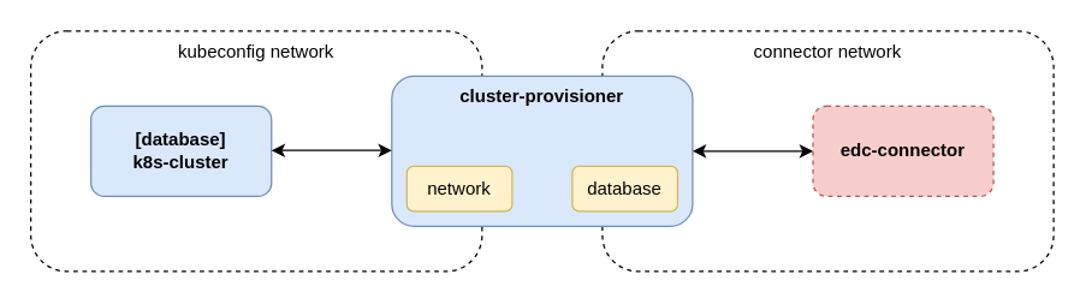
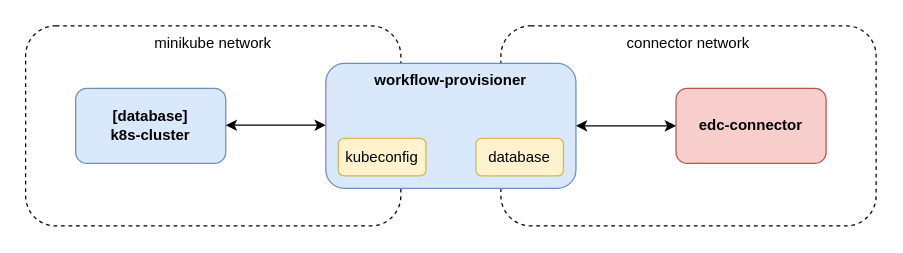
  <mxCell id="0" />
  <mxCell id="1" parent="0" />
  <mxCell id="2" value="connector network" style="rounded=1;whiteSpace=wrap;html=1;fillColor=none;dashed=1;verticalAlign=top;" vertex="1" parent="1"><mxGeometry x="400" y="20" width="300" height="160" as="geometry" /></mxCell>
- <mxCell id="3" value="kubeconfig network" style="rounded=1;whiteSpace=wrap;html=1;fillColor=none;dashed=1;verticalAlign=top;" vertex="1" parent="1"><mxGeometry x="20" y="20" width="300" height="160" as="geometry" /></mxCell>
+ <mxCell id="3" value="minikube network" style="rounded=1;whiteSpace=wrap;html=1;fillColor=none;dashed=1;verticalAlign=top;" vertex="1" parent="1"><mxGeometry x="20" y="20" width="300" height="160" as="geometry" /></mxCell>
  <mxCell id="4" value="[database]&lt;br&gt;k8s-cluster" style="rounded=1;whiteSpace=wrap;html=1;fillColor=#dae8fc;strokeColor=#6c8ebf;verticalAlign=middle;fontStyle=1;" vertex="1" parent="1"><mxGeometry x="60" y="70" width="120" height="60" as="geometry" /></mxCell>
- <mxCell id="5" value="cluster-provisioner" style="rounded=1;whiteSpace=wrap;html=1;verticalAlign=top;fontStyle=1;fillColor=#dae8fc;strokeColor=#6c8ebf;" vertex="1" parent="1"><mxGeometry x="260" y="50" width="200" height="100" as="geometry" /></mxCell>
- <mxCell id="6" value="edc-connector" style="rounded=1;whiteSpace=wrap;html=1;fillColor=#f8cecc;strokeColor=#b85450;verticalAlign=middle;fontStyle=1;dashed=1;" vertex="1" parent="1"><mxGeometry x="540" y="70" width="120" height="60" as="geometry" /></mxCell>
- <mxCell id="7" value="network" style="rounded=1;whiteSpace=wrap;html=1;fillColor=#fff2cc;strokeColor=#d6b656;" vertex="1" parent="1"><mxGeometry x="270" y="110" width="70" height="30" as="geometry" /></mxCell>
+ <mxCell id="5" value="workflow-provisioner" style="rounded=1;whiteSpace=wrap;html=1;verticalAlign=top;fontStyle=1;fillColor=#dae8fc;strokeColor=#6c8ebf;" vertex="1" parent="1"><mxGeometry x="260" y="50" width="200" height="100" as="geometry" /></mxCell>
+ <mxCell id="6" value="edc-connector" style="rounded=1;whiteSpace=wrap;html=1;fillColor=#f8cecc;strokeColor=#b85450;verticalAlign=middle;fontStyle=1;" vertex="1" parent="1"><mxGeometry x="540" y="70" width="120" height="60" as="geometry" /></mxCell>
+ <mxCell id="7" value="kubeconfig" style="rounded=1;whiteSpace=wrap;html=1;fillColor=#fff2cc;strokeColor=#d6b656;" vertex="1" parent="1"><mxGeometry x="270" y="110" width="70" height="30" as="geometry" /></mxCell>
  <mxCell id="8" value="database" style="rounded=1;whiteSpace=wrap;html=1;fillColor=#fff2cc;strokeColor=#d6b656;" vertex="1" parent="1"><mxGeometry x="380" y="110" width="70" height="30" as="geometry" /></mxCell>
  <mxCell id="9" value="" style="endArrow=classic;startArrow=classic;html=1;" edge="1" parent="1" target="6"><mxGeometry width="50" height="50" relative="1" as="geometry"><mxPoint x="460" y="100" as="sourcePoint" /><mxPoint x="430" y="70" as="targetPoint" /></mxGeometry></mxCell>
  <mxCell id="10" value="" style="endArrow=classic;startArrow=classic;html=1;" edge="1" parent="1"><mxGeometry width="50" height="50" relative="1" as="geometry"><mxPoint x="180" y="99.5" as="sourcePoint" /><mxPoint x="260" y="99.5" as="targetPoint" /></mxGeometry></mxCell>
